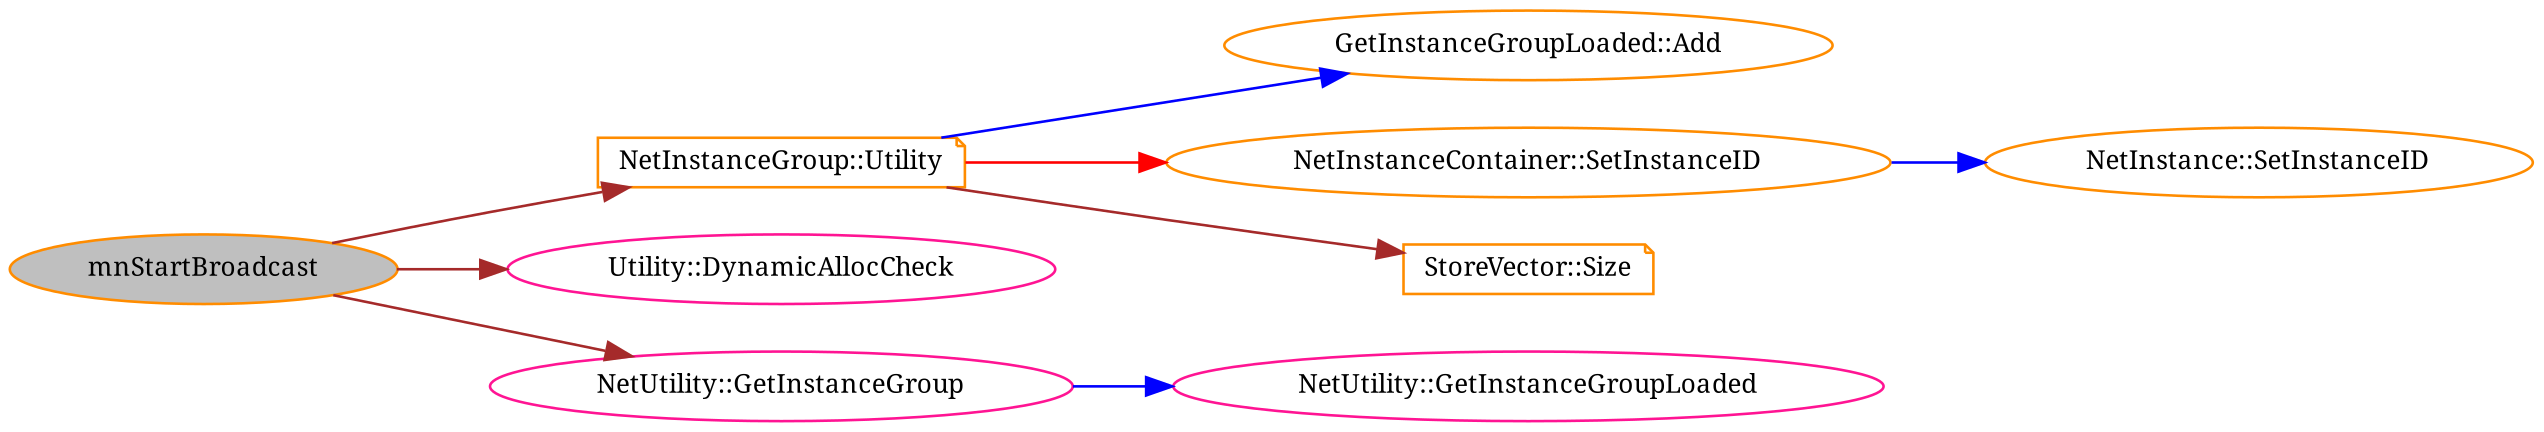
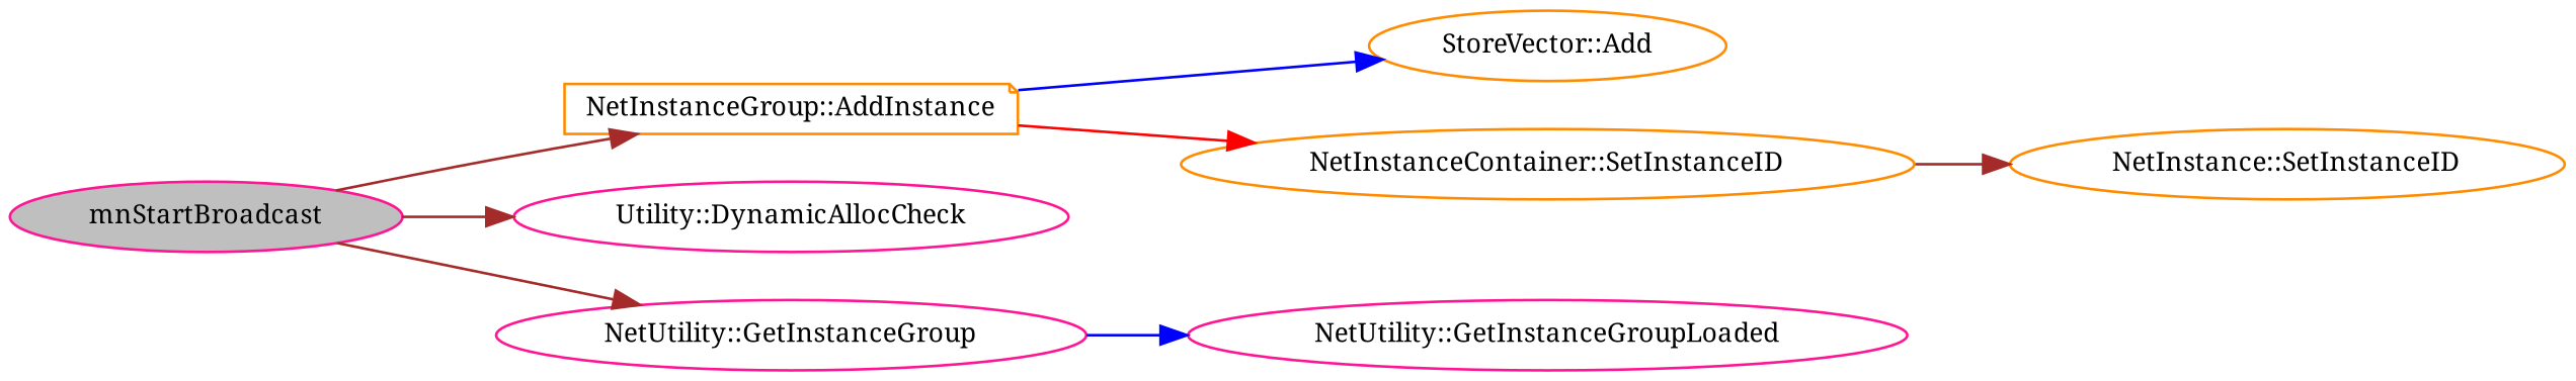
  digraph {
    fontname="Noto Serif"
    rankdir=LR
    node [color=darkorange fillcolor=white fontname="Noto Serif" fontsize=10 shape=ellipse style=filled]
    edge [color=brown fontname="Noto Serif" fontsize=10 labelfontname=FreeSans labelfontsize=10 style=solid]
-   n1 [fillcolor=grey75 fontcolor=black height=0.2 label=mnStartBroadcast width=0.4]
-   n2 [height=0.2 label="NetInstanceGroup::Utility" shape=note width=0.4]
+   n1 [color=deeppink fillcolor=grey75 fontcolor=black height=0.2 label=mnStartBroadcast width=0.4]
+   n2 [height=0.2 label="NetInstanceGroup::AddInstance" shape=note width=0.4]
    n3 [color=deeppink height=0.2 label="Utility::DynamicAllocCheck" width=0.4]
    n4 [color=deeppink height=0.2 label="NetUtility::GetInstanceGroup" width=0.4]
-   n5 [height=0.2 label="GetInstanceGroupLoaded::Add" width=0.4]
+   n5 [height=0.2 label="StoreVector::Add" width=0.4]
    n6 [height=0.2 label="NetInstanceContainer::SetInstanceID" width=0.4]
-   n7 [height=0.2 label="StoreVector::Size" shape=note width=0.4]
    n8 [color=deeppink height=0.2 label="NetUtility::GetInstanceGroupLoaded" width=0.4]
    n9 [height=0.2 label="NetInstance::SetInstanceID" width=0.4]
    n1 -> n2
    n1 -> n3
    n1 -> n4
    n2 -> n5 [color=blue]
    n2 -> n6 [color=red]
-   n2 -> n7
    n4 -> n8 [color=blue]
-   n6 -> n9 [color=blue]
+   n6 -> n9
  }
